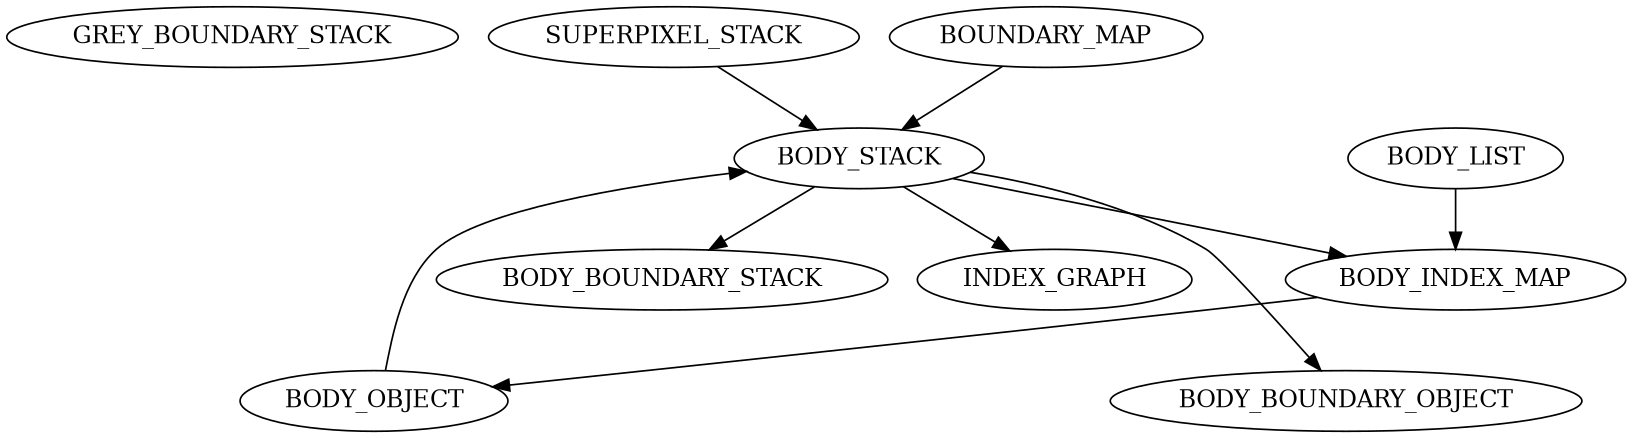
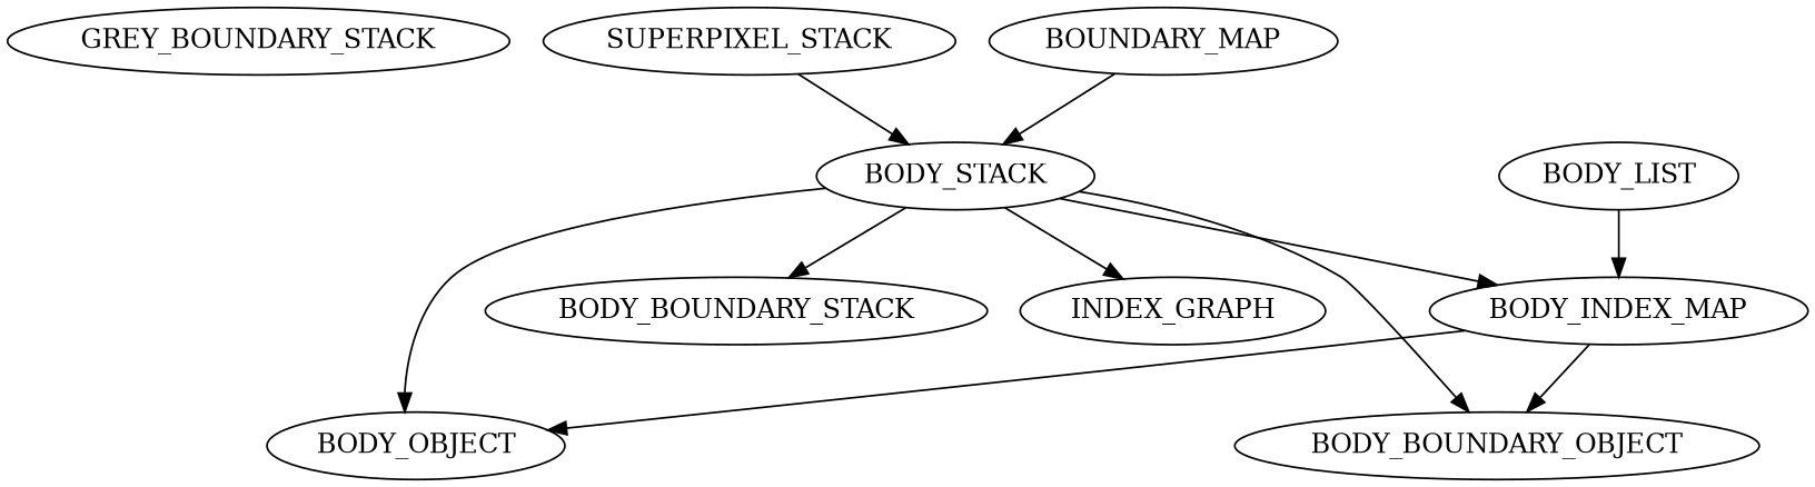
  digraph {
    n1 [label=GREY_BOUNDARY_STACK]
    SUPERPIXEL_STACK
    BODY_STACK
    BODY_BOUNDARY_STACK
    n5 [label=INDEX_GRAPH]
    BODY_OBJECT
    BODY_BOUNDARY_OBJECT
    BODY_INDEX_MAP
    BODY_LIST
    n10 [label=BOUNDARY_MAP]
    SUPERPIXEL_STACK -> BODY_STACK
    BODY_STACK -> BODY_BOUNDARY_STACK
    BODY_STACK -> n5
-   BODY_OBJECT -> BODY_STACK
+   BODY_STACK -> BODY_OBJECT
    BODY_STACK -> BODY_BOUNDARY_OBJECT
    BODY_STACK -> BODY_INDEX_MAP
    BODY_INDEX_MAP -> BODY_OBJECT
+   BODY_INDEX_MAP -> BODY_BOUNDARY_OBJECT
    BODY_LIST -> BODY_INDEX_MAP
    n10 -> BODY_STACK
  }
